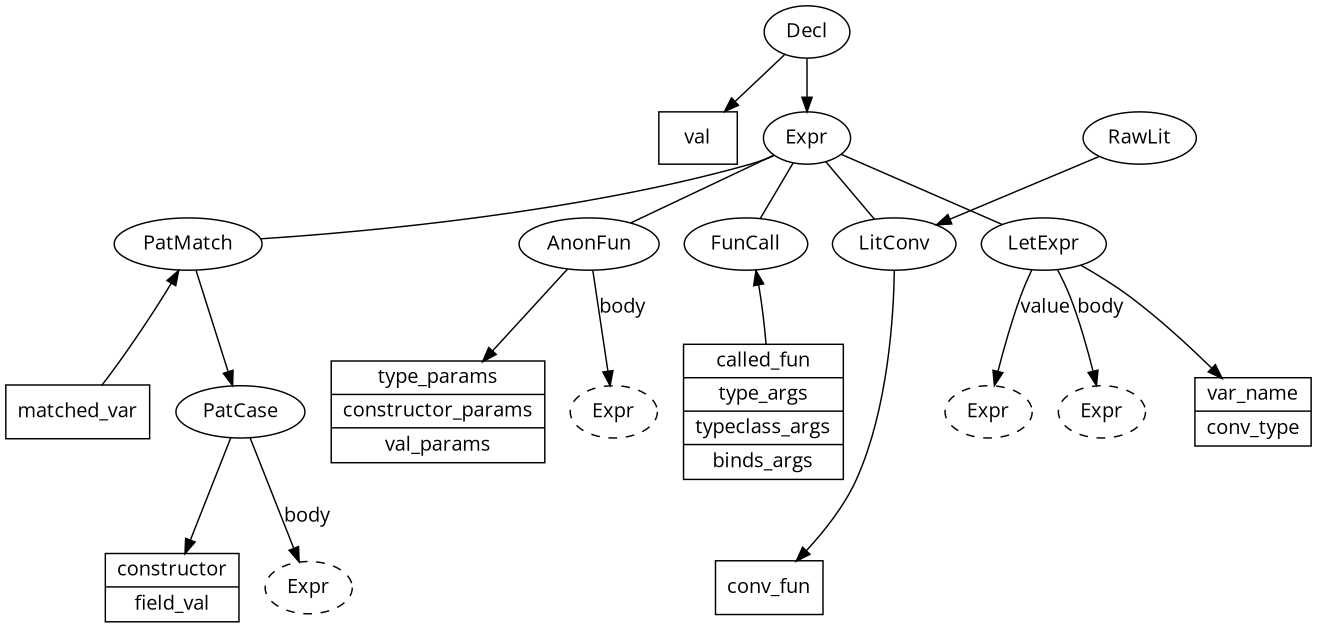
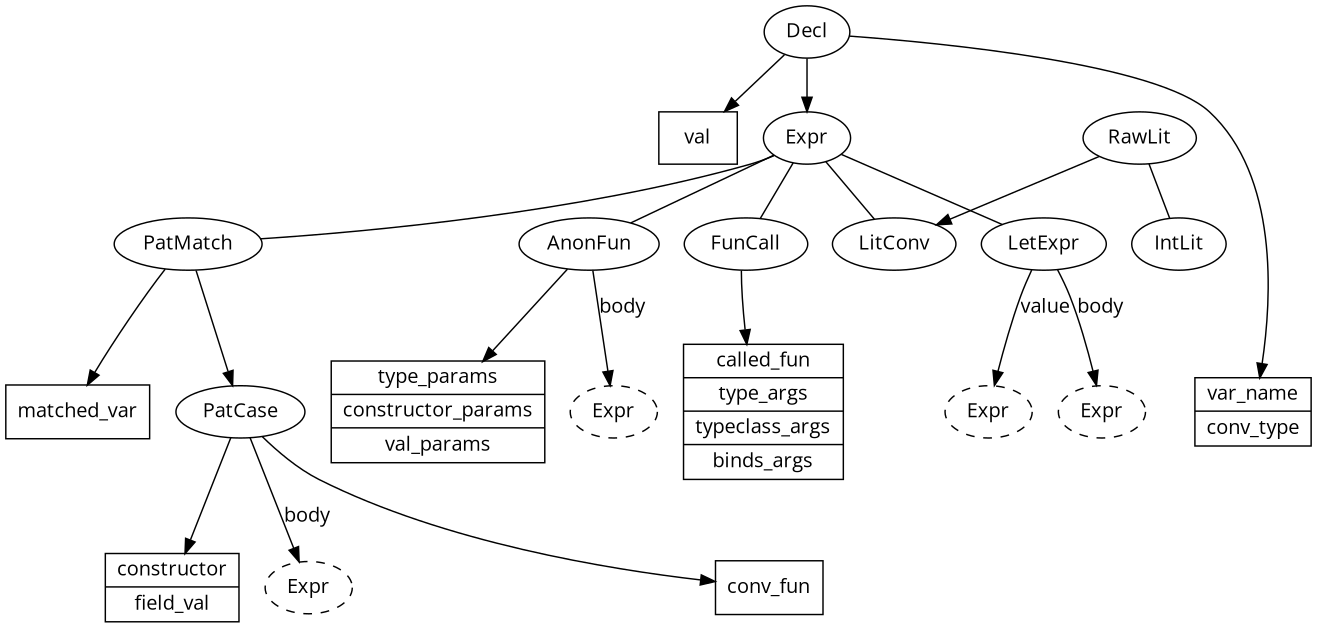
  digraph {
    fontname="Open Sans"
    node [fontname="Open Sans"]
    edge [fontname="Open Sans"]
    n1 [label=val shape=rect]
    Decl
    Expr
    AnonFun
    FunCall
    LetExpr
    PatMatch
    LitConv
    n9 [label="{type_params|constructor_params|val_params}" shape=record]
    n10 [label=Expr style=dashed]
    n11 [label="{called_fun|type_args|typeclass_args|binds_args}" shape=record]
    n12 [label="{var_name|conv_type}" shape=record]
    n13 [label=Expr style=dashed]
    n14 [label=Expr style=dashed]
    n15 [label="{matched_var}" shape=record]
    PatCase
    n17 [label="{conv_fun}" shape=record]
    n18 [label="{constructor|field_val}" shape=record]
    n19 [label=Expr style=dashed]
    RawLit
+   IntLit
    Decl -> n1
    Decl -> Expr
    Expr -> AnonFun [arrowhead=none]
    Expr -> FunCall [arrowhead=none]
    Expr -> LetExpr [arrowhead=none]
    Expr -> PatMatch [arrowhead=none]
    Expr -> LitConv [arrowhead=none]
    AnonFun -> n9
    AnonFun -> n10 [label=body]
-   n11 -> FunCall
-   LetExpr -> n12
+   FunCall -> n11
+   Decl -> n12
    LetExpr -> n13 [label=value]
    LetExpr -> n14 [label=body]
-   n15 -> PatMatch
+   PatMatch -> n15
    PatMatch -> PatCase
-   LitConv -> n17
+   PatCase -> n17
    PatCase -> n18
    PatCase -> n19 [label=body]
    RawLit -> LitConv
+   RawLit -> IntLit [arrowhead=none]
  }
